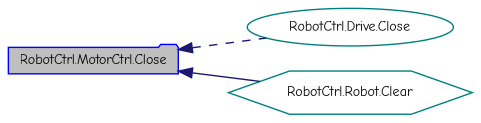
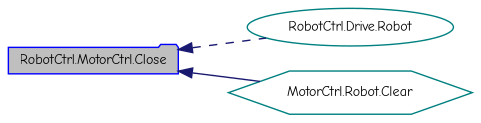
  digraph {
    fontname="Comic Neue"
    rankdir=LR
    node [color=teal fillcolor=white fontname="Comic Neue" fontsize=10 style=filled]
    edge [color=midnightblue dir=back fontname="Comic Neue" fontsize=10 labelfontname=FreeSans labelfontsize=10]
    n1 [color=blue fillcolor=grey75 fontcolor=black height=0.2 label="RobotCtrl.MotorCtrl.Close" shape=folder width=0.4]
-   n2 [height=0.2 label="RobotCtrl.Drive.Close" shape=ellipse width=0.4]
-   n3 [height=0.2 label="RobotCtrl.Robot.Clear" shape=hexagon width=0.4]
+   n2 [height=0.2 label="RobotCtrl.Drive.Robot" shape=ellipse width=0.4]
+   n3 [height=0.2 label="MotorCtrl.Robot.Clear" shape=hexagon width=0.4]
    n1 -> n2 [style=dashed]
    n1 -> n3 [style=solid]
  }
